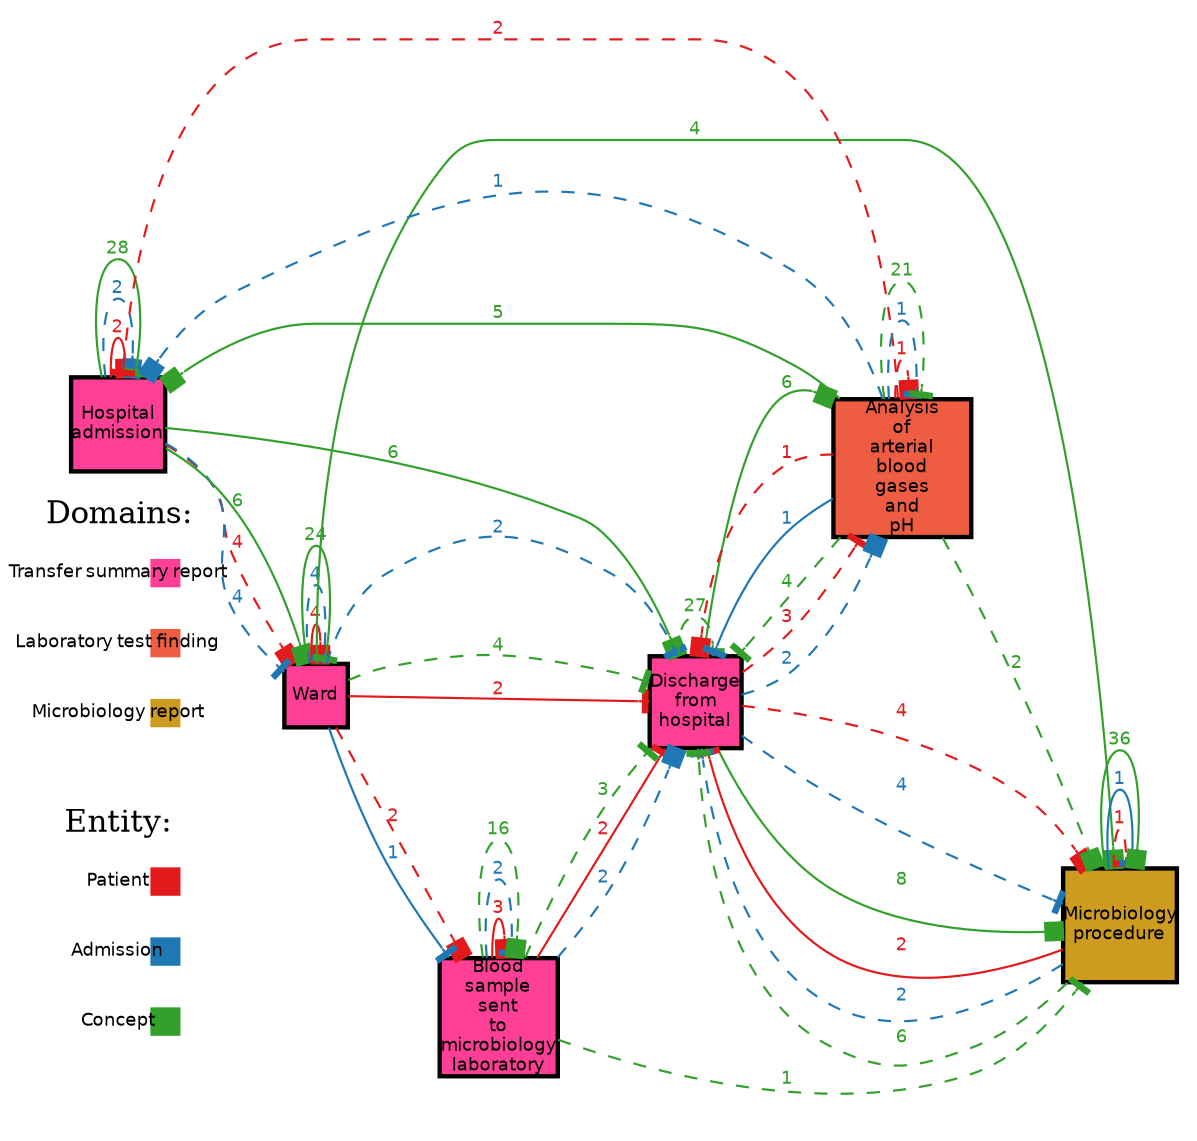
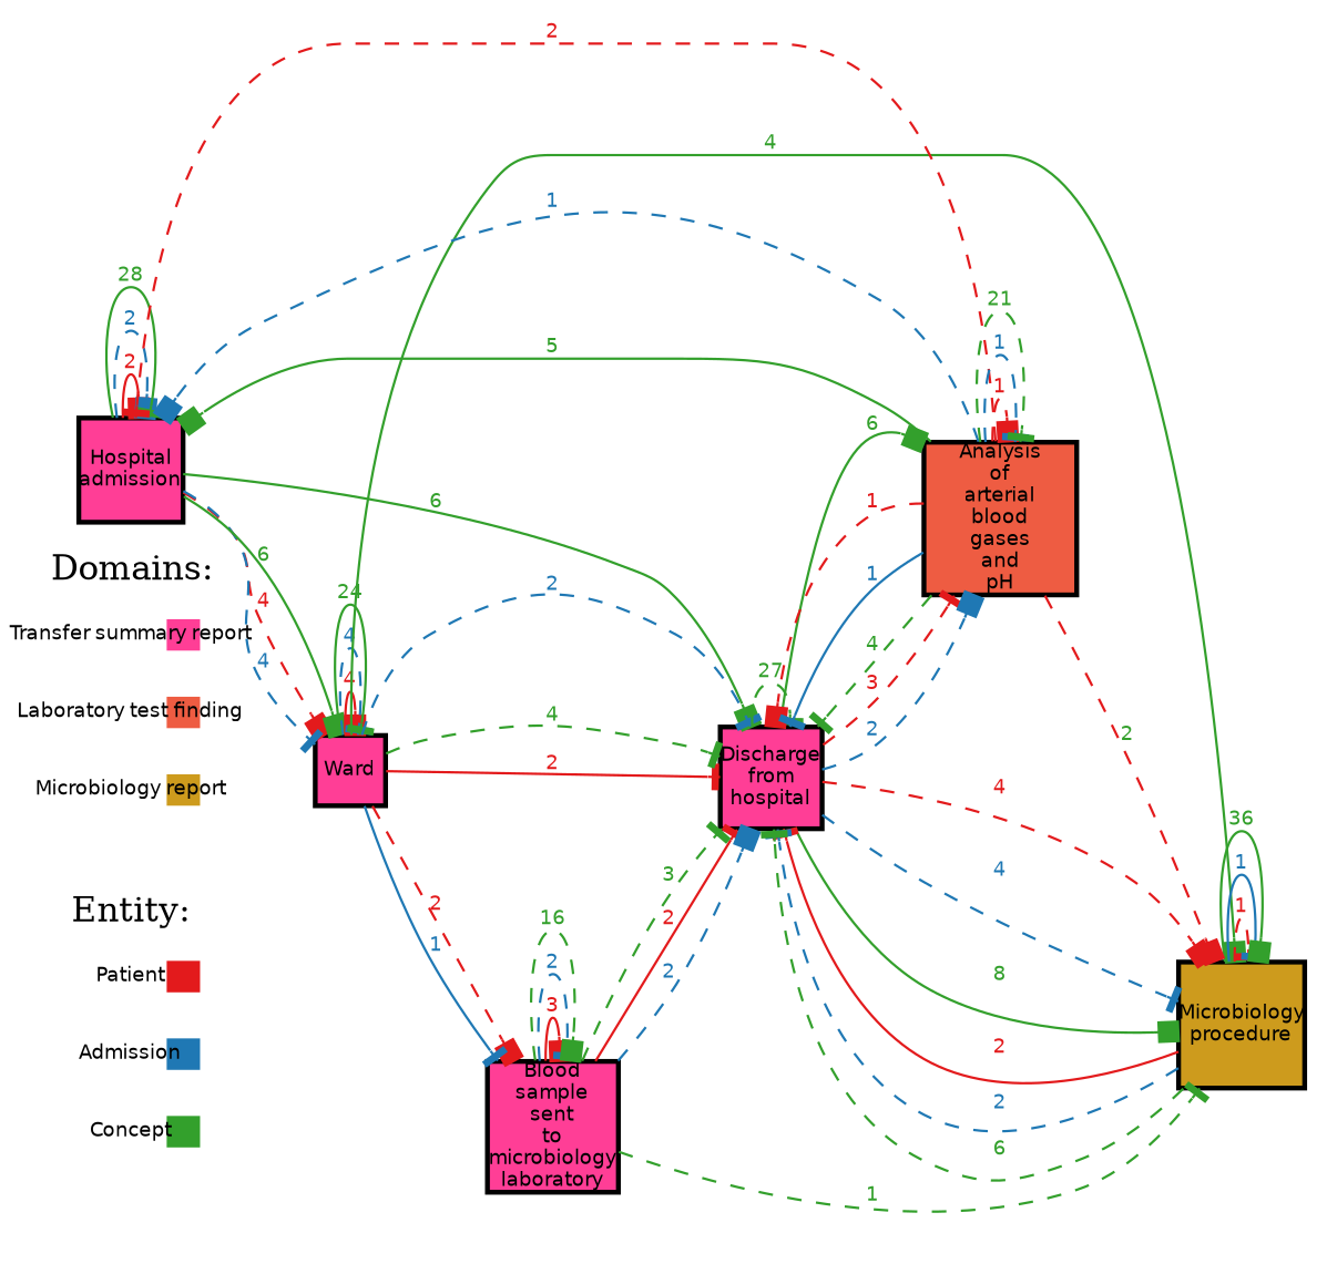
  digraph {
    rankdir=LR
    node [color="#ffffff" fillcolor=violetred1 fixedsize=True fontname=Helvetica fontsize=8 margin=0 shape=rectangle style=striped]
    edge [arrowhead=tee color="#33a02c" fontcolor="#33a02c" fontname=Helvetica fontsize=8 penwidth=1 style=dashed]
    n1 [fillcolor="#ffffff:#ffffff:#ffffff:#e31a1c" fontcolor="#000000" height=0.2 label=Patient width=0.8]
    n2 [fillcolor="#ffffff:#ffffff:#ffffff:#1f78b4" fontcolor="#000000" height=0.2 label=Admission width=0.8]
    n3 [fillcolor="#ffffff:#ffffff:#ffffff:#33a02c" fontcolor="#000000" height=0.2 label=Concept width=0.8]
    n4 [fillcolor="#ffffff:#ffffff:#ffffff:violetred1" fontcolor="#000000" height=0.2 label="Transfer summary report" width=0.8]
    n5 [fillcolor="#ffffff:#ffffff:#ffffff:tomato2" fontcolor="#000000" height=0.2 label="Laboratory test finding" width=0.8]
    n6 [fillcolor="#ffffff:#ffffff:#ffffff:goldenrod3" fontcolor="#000000" height=0.2 label="Microbiology report" width=0.8]
    n7 [color="#000000" fixedsize=false height=0.4 label="Hospital\nadmission" penwidth=2 shape=square style=filled width=0.4]
    n8 [color="#000000" fixedsize=false height=0.4 label=Ward penwidth=2 shape=square style=filled width=0.4]
    n9 [color="#000000" fixedsize=false height=0.4 label="Discharge\nfrom\nhospital" penwidth=2 shape=square style=filled width=0.4]
    n10 [color="#000000" fixedsize=false height=0.4 label="Blood\nsample\nsent\nto\nmicrobiology\nlaboratory" penwidth=2 shape=square style=filled width=0.4]
    n11 [color="#000000" fillcolor=goldenrod3 fixedsize=false height=0.4 label="Microbiology\nprocedure" penwidth=2 shape=square style=filled width=0.4]
    n12 [color="#000000" fillcolor=tomato2 fixedsize=false height=0.4 label="Analysis\nof\narterial\nblood\ngases\nand\npH" penwidth=2 shape=square style=filled width=0.4]
    subgraph cluster_1 {
      color="#ffffff"
      label="\nEntity:"
      style=filled
      n1
      n2
      n3
    }
    subgraph cluster_2 {
      color="#ffffff"
      label="Domains:"
      style=filled
      n4
      n5
      n6
    }
    n7 -> n7 [arrowhead=box color="#e31a1c" fontcolor="#e31a1c" label=2 style=solid]
    n7 -> n7 [arrowhead=box color="#1f78b4" fontcolor="#1f78b4" label=2]
    n7 -> n7 [label=28 style=solid]
    n7 -> n8 [arrowhead=box color="#e31a1c" fontcolor="#e31a1c" label=4]
    n7 -> n8 [color="#1f78b4" fontcolor="#1f78b4" label=4]
    n7 -> n8 [arrowhead=box label=6 style=solid]
    n7 -> n9 [arrowhead=box label=6 style=solid]
    n8 -> n8 [arrowhead=box color="#e31a1c" fontcolor="#e31a1c" label=4 style=solid]
    n8 -> n8 [color="#1f78b4" fontcolor="#1f78b4" label=4]
    n8 -> n8 [label=24 style=solid]
    n8 -> n9 [color="#e31a1c" fontcolor="#e31a1c" label=2 style=solid]
    n8 -> n9 [color="#1f78b4" fontcolor="#1f78b4" label=2]
    n8 -> n9 [label=4]
    n8 -> n10 [arrowhead=box color="#e31a1c" fontcolor="#e31a1c" label=2]
    n8 -> n10 [color="#1f78b4" fontcolor="#1f78b4" label=1 style=solid]
    n8 -> n11 [arrowhead=box label=4 style=solid]
    n9 -> n9 [label=27]
    n9 -> n11 [arrowhead=box color="#e31a1c" fontcolor="#e31a1c" label=4]
    n9 -> n11 [color="#1f78b4" fontcolor="#1f78b4" label=4]
    n9 -> n11 [arrowhead=box label=8 style=solid]
    n9 -> n12 [color="#e31a1c" fontcolor="#e31a1c" label=3]
    n9 -> n12 [arrowhead=box color="#1f78b4" fontcolor="#1f78b4" label=2]
    n9 -> n12 [arrowhead=box label=6 style=solid]
    n10 -> n9 [color="#e31a1c" fontcolor="#e31a1c" label=2 style=solid]
    n10 -> n9 [arrowhead=box color="#1f78b4" fontcolor="#1f78b4" label=2]
    n10 -> n9 [label=3]
    n10 -> n10 [arrowhead=box color="#e31a1c" fontcolor="#e31a1c" label=3 style=solid]
    n10 -> n10 [color="#1f78b4" fontcolor="#1f78b4" label=2]
    n10 -> n10 [arrowhead=box label=16]
    n10 -> n11 [label=1]
    n11 -> n9 [color="#e31a1c" fontcolor="#e31a1c" label=2 style=solid]
    n11 -> n9 [color="#1f78b4" fontcolor="#1f78b4" label=2]
    n11 -> n9 [label=6]
    n11 -> n11 [color="#e31a1c" fontcolor="#e31a1c" label=1]
    n11 -> n11 [color="#1f78b4" fontcolor="#1f78b4" label=1 style=solid]
    n11 -> n11 [arrowhead=box label=36 style=solid]
    n12 -> n7 [color="#e31a1c" fontcolor="#e31a1c" label=2]
    n12 -> n7 [arrowhead=box color="#1f78b4" fontcolor="#1f78b4" label=1]
    n12 -> n7 [arrowhead=box label=5 style=solid]
    n12 -> n9 [arrowhead=box color="#e31a1c" fontcolor="#e31a1c" label=1]
    n12 -> n9 [color="#1f78b4" fontcolor="#1f78b4" label=1 style=solid]
    n12 -> n9 [label=4]
-   n12 -> n11 [arrowhead=box label=2]
+   n12 -> n11 [arrowhead=box color="#e31a1c" label=2]
    n12 -> n12 [arrowhead=box color="#e31a1c" fontcolor="#e31a1c" label=1]
    n12 -> n12 [color="#1f78b4" fontcolor="#1f78b4" label=1]
    n12 -> n12 [label=21]
  }
